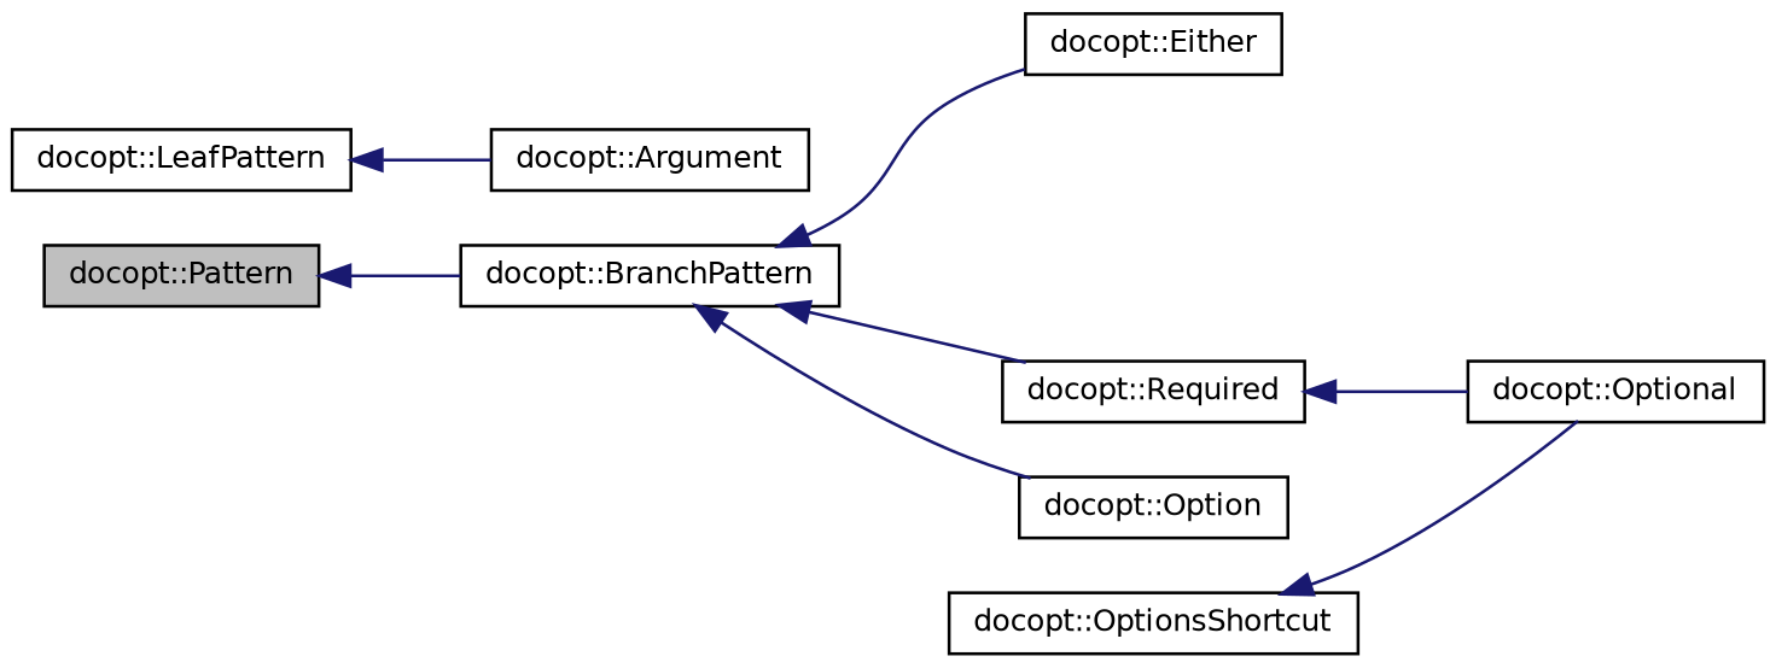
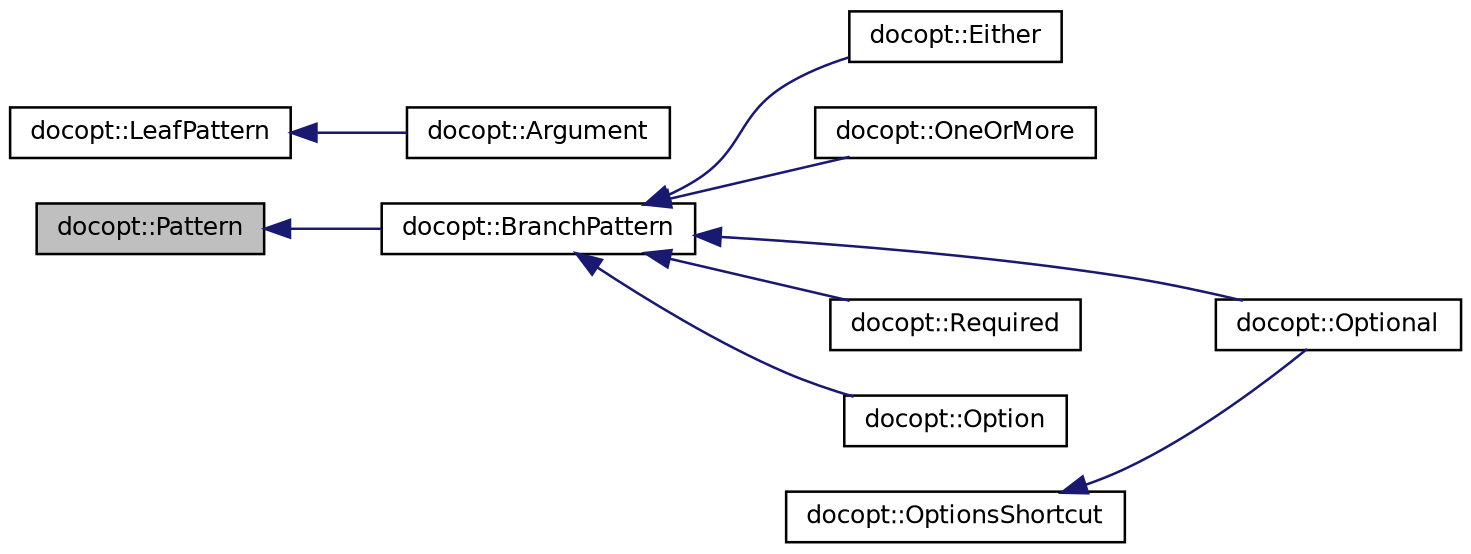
  digraph {
    rankdir=LR
    node [color=black fillcolor=white fontname=Helvetica fontsize=10 shape=record style=filled]
    edge [color=midnightblue dir=back fontname=Helvetica fontsize=10 labelfontname=Helvetica labelfontsize=10 style=solid]
    n1 [fillcolor=grey75 fontcolor=black height=0.2 label="docopt::Pattern" width=0.4]
    n2 [height=0.2 label="docopt::BranchPattern" width=0.4]
    n3 [height=0.2 label="docopt::Either" width=0.4]
+   n4 [height=0.2 label="docopt::OneOrMore" width=0.4]
    n5 [height=0.2 label="docopt::Optional" width=0.4]
    n6 [height=0.2 label="docopt::Required" width=0.4]
    n7 [height=0.2 label="docopt::Option" width=0.4]
    n8 [height=0.2 label="docopt::LeafPattern" width=0.4]
    n9 [height=0.2 label="docopt::Argument" width=0.4]
    n10 [height=0.2 label="docopt::OptionsShortcut" width=0.4]
    n1 -> n2
    n2 -> n3
-   n6 -> n5
+   n2 -> n4
+   n2 -> n5
    n2 -> n6
    n2 -> n7
    n8 -> n9
    n10 -> n5
  }
